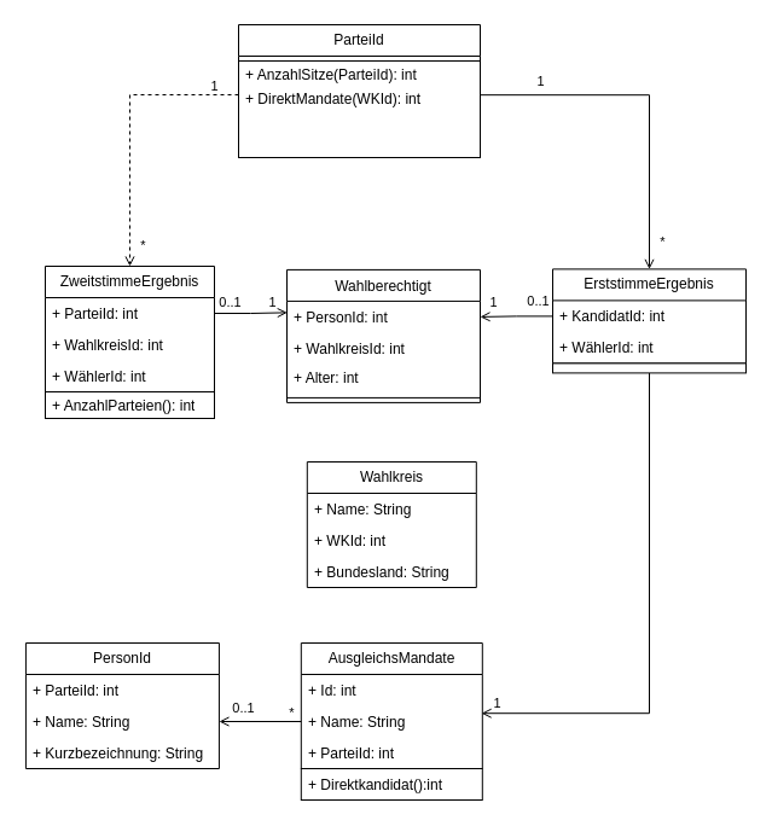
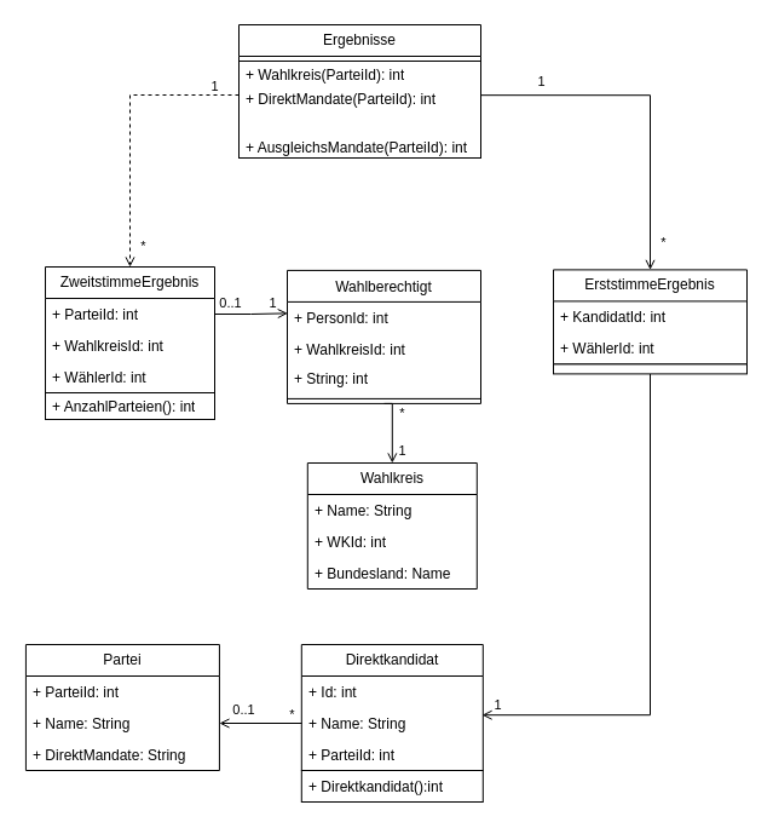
  <mxCell id="0" />
  <mxCell id="1" parent="0" />
- <mxCell id="2" value="PersonId" style="swimlane;fontStyle=0;childLayout=stackLayout;horizontal=1;startSize=26;fillColor=none;horizontalStack=0;resizeParent=1;resizeParentMax=0;resizeLast=0;collapsible=1;marginBottom=0;whiteSpace=wrap;html=1;" vertex="1" parent="1"><mxGeometry x="20.93" y="532" width="160" height="104" as="geometry"><mxRectangle x="40" y="460" width="70" height="30" as="alternateBounds" /></mxGeometry></mxCell>
+ <mxCell id="2" value="Partei" style="swimlane;fontStyle=0;childLayout=stackLayout;horizontal=1;startSize=26;fillColor=none;horizontalStack=0;resizeParent=1;resizeParentMax=0;resizeLast=0;collapsible=1;marginBottom=0;whiteSpace=wrap;html=1;" vertex="1" parent="1"><mxGeometry x="20.93" y="532" width="160" height="104" as="geometry"><mxRectangle x="40" y="460" width="70" height="30" as="alternateBounds" /></mxGeometry></mxCell>
  <mxCell id="3" value="+ ParteiId: int" style="text;strokeColor=none;fillColor=none;align=left;verticalAlign=top;spacingLeft=4;spacingRight=4;overflow=hidden;rotatable=0;points=[[0,0.5],[1,0.5]];portConstraint=eastwest;whiteSpace=wrap;html=1;" vertex="1" parent="2"><mxGeometry y="26" width="160" height="26" as="geometry" /></mxCell>
  <mxCell id="4" value="+ Name: String" style="text;strokeColor=none;fillColor=none;align=left;verticalAlign=top;spacingLeft=4;spacingRight=4;overflow=hidden;rotatable=0;points=[[0,0.5],[1,0.5]];portConstraint=eastwest;whiteSpace=wrap;html=1;" vertex="1" parent="2"><mxGeometry y="52" width="160" height="26" as="geometry" /></mxCell>
- <mxCell id="5" value="+ Kurzbezeichnung: String" style="text;strokeColor=none;fillColor=none;align=left;verticalAlign=top;spacingLeft=4;spacingRight=4;overflow=hidden;rotatable=0;points=[[0,0.5],[1,0.5]];portConstraint=eastwest;whiteSpace=wrap;html=1;" vertex="1" parent="2"><mxGeometry y="78" width="160" height="26" as="geometry" /></mxCell>
+ <mxCell id="5" value="+ DirektMandate: String" style="text;strokeColor=none;fillColor=none;align=left;verticalAlign=top;spacingLeft=4;spacingRight=4;overflow=hidden;rotatable=0;points=[[0,0.5],[1,0.5]];portConstraint=eastwest;whiteSpace=wrap;html=1;" vertex="1" parent="2"><mxGeometry y="78" width="160" height="26" as="geometry" /></mxCell>
  <mxCell id="6" value="Wahlkreis" style="swimlane;fontStyle=0;childLayout=stackLayout;horizontal=1;startSize=26;fillColor=none;horizontalStack=0;resizeParent=1;resizeParentMax=0;resizeLast=0;collapsible=1;marginBottom=0;whiteSpace=wrap;html=1;" vertex="1" parent="1"><mxGeometry x="253.8" y="382" width="140" height="104" as="geometry" /></mxCell>
  <mxCell id="7" value="+ Name: String" style="text;strokeColor=none;fillColor=none;align=left;verticalAlign=top;spacingLeft=4;spacingRight=4;overflow=hidden;rotatable=0;points=[[0,0.5],[1,0.5]];portConstraint=eastwest;whiteSpace=wrap;html=1;" vertex="1" parent="6"><mxGeometry y="26" width="140" height="26" as="geometry" /></mxCell>
  <mxCell id="8" value="+ WKId: int" style="text;strokeColor=none;fillColor=none;align=left;verticalAlign=top;spacingLeft=4;spacingRight=4;overflow=hidden;rotatable=0;points=[[0,0.5],[1,0.5]];portConstraint=eastwest;whiteSpace=wrap;html=1;" vertex="1" parent="6"><mxGeometry y="52" width="140" height="26" as="geometry" /></mxCell>
- <mxCell id="9" value="+ Bundesland: String" style="text;strokeColor=none;fillColor=none;align=left;verticalAlign=top;spacingLeft=4;spacingRight=4;overflow=hidden;rotatable=0;points=[[0,0.5],[1,0.5]];portConstraint=eastwest;whiteSpace=wrap;html=1;" vertex="1" parent="6"><mxGeometry y="78" width="140" height="26" as="geometry" /></mxCell>
+ <mxCell id="9" value="+ Bundesland: Name" style="text;strokeColor=none;fillColor=none;align=left;verticalAlign=top;spacingLeft=4;spacingRight=4;overflow=hidden;rotatable=0;points=[[0,0.5],[1,0.5]];portConstraint=eastwest;whiteSpace=wrap;html=1;" vertex="1" parent="6"><mxGeometry y="78" width="140" height="26" as="geometry" /></mxCell>
  <mxCell id="10" value="ZweitstimmeErgebnis" style="swimlane;fontStyle=0;childLayout=stackLayout;horizontal=1;startSize=26;fillColor=none;horizontalStack=0;resizeParent=1;resizeParentMax=0;resizeLast=0;collapsible=1;marginBottom=0;whiteSpace=wrap;html=1;" vertex="1" parent="1"><mxGeometry x="37" y="220" width="140" height="104" as="geometry" /></mxCell>
  <mxCell id="11" value="+ ParteiId: int" style="text;strokeColor=none;fillColor=none;align=left;verticalAlign=top;spacingLeft=4;spacingRight=4;overflow=hidden;rotatable=0;points=[[0,0.5],[1,0.5]];portConstraint=eastwest;whiteSpace=wrap;html=1;" vertex="1" parent="10"><mxGeometry y="26" width="140" height="26" as="geometry" /></mxCell>
  <mxCell id="12" value="+ WahlkreisId: int" style="text;strokeColor=none;fillColor=none;align=left;verticalAlign=top;spacingLeft=4;spacingRight=4;overflow=hidden;rotatable=0;points=[[0,0.5],[1,0.5]];portConstraint=eastwest;whiteSpace=wrap;html=1;" vertex="1" parent="10"><mxGeometry y="52" width="140" height="26" as="geometry" /></mxCell>
  <mxCell id="13" value="+ WählerId: int" style="text;strokeColor=none;fillColor=none;align=left;verticalAlign=top;spacingLeft=4;spacingRight=4;overflow=hidden;rotatable=0;points=[[0,0.5],[1,0.5]];portConstraint=eastwest;whiteSpace=wrap;html=1;" vertex="1" parent="10"><mxGeometry y="78" width="140" height="26" as="geometry" /></mxCell>
  <mxCell id="14" value="ErststimmeErgebnis" style="swimlane;fontStyle=0;childLayout=stackLayout;horizontal=1;startSize=26;fillColor=none;horizontalStack=0;resizeParent=1;resizeParentMax=0;resizeLast=0;collapsible=1;marginBottom=0;whiteSpace=wrap;html=1;" vertex="1" parent="1"><mxGeometry x="457" y="222.4" width="160" height="78" as="geometry" /></mxCell>
  <mxCell id="15" value="+ KandidatId: int" style="text;strokeColor=none;fillColor=none;align=left;verticalAlign=top;spacingLeft=4;spacingRight=4;overflow=hidden;rotatable=0;points=[[0,0.5],[1,0.5]];portConstraint=eastwest;whiteSpace=wrap;html=1;" vertex="1" parent="14"><mxGeometry y="26" width="160" height="26" as="geometry" /></mxCell>
  <mxCell id="16" value="+ WählerId: int" style="text;strokeColor=none;fillColor=none;align=left;verticalAlign=top;spacingLeft=4;spacingRight=4;overflow=hidden;rotatable=0;points=[[0,0.5],[1,0.5]];portConstraint=eastwest;whiteSpace=wrap;html=1;" vertex="1" parent="14"><mxGeometry y="52" width="160" height="26" as="geometry" /></mxCell>
  <mxCell id="17" style="edgeStyle=orthogonalEdgeStyle;rounded=0;orthogonalLoop=1;jettySize=auto;html=1;exitX=0;exitY=0.5;exitDx=0;exitDy=0;entryX=1;entryY=0.5;entryDx=0;entryDy=0;endArrow=open;endFill=0;" edge="1" parent="1" source="31" target="4"><mxGeometry relative="1" as="geometry" /></mxCell>
  <mxCell id="18" value="0..1" style="edgeLabel;html=1;align=center;verticalAlign=middle;resizable=0;points=[];" vertex="1" connectable="0" parent="17"><mxGeometry x="-0.141" relative="1" as="geometry"><mxPoint x="-19" y="-12" as="offset" /></mxGeometry></mxCell>
  <mxCell id="19" value="*" style="edgeLabel;html=1;align=center;verticalAlign=middle;resizable=0;points=[];" vertex="1" connectable="0" parent="17"><mxGeometry x="-0.359" y="-1" relative="1" as="geometry"><mxPoint x="14" y="-7" as="offset" /></mxGeometry></mxCell>
  <mxCell id="20" style="edgeStyle=orthogonalEdgeStyle;rounded=0;orthogonalLoop=1;jettySize=auto;html=1;exitX=0.995;exitY=0.239;exitDx=0;exitDy=0;endArrow=none;endFill=0;entryX=0.5;entryY=1;entryDx=0;entryDy=0;exitPerimeter=0;startArrow=open;startFill=0;" edge="1" parent="1" source="31" target="34"><mxGeometry relative="1" as="geometry"><mxPoint x="281" y="510" as="sourcePoint" /><mxPoint x="287" y="470" as="targetPoint" /><Array as="points" /></mxGeometry></mxCell>
  <mxCell id="21" value="1" style="edgeLabel;html=1;align=center;verticalAlign=middle;resizable=0;points=[];" vertex="1" connectable="0" parent="20"><mxGeometry x="-0.937" y="1" relative="1" as="geometry"><mxPoint x="-1" y="-8" as="offset" /></mxGeometry></mxCell>
- <mxCell id="22" value="ParteiId" style="swimlane;fontStyle=0;childLayout=stackLayout;horizontal=1;startSize=26;fillColor=none;horizontalStack=0;resizeParent=1;resizeParentMax=0;resizeLast=0;collapsible=1;marginBottom=0;whiteSpace=wrap;html=1;" vertex="1" parent="1"><mxGeometry x="197" y="20" width="200" height="48" as="geometry" /></mxCell>
+ <mxCell id="22" value="Ergebnisse" style="swimlane;fontStyle=0;childLayout=stackLayout;horizontal=1;startSize=26;fillColor=none;horizontalStack=0;resizeParent=1;resizeParentMax=0;resizeLast=0;collapsible=1;marginBottom=0;whiteSpace=wrap;html=1;" vertex="1" parent="1"><mxGeometry x="197" y="20" width="200" height="48" as="geometry" /></mxCell>
  <mxCell id="23" style="edgeStyle=orthogonalEdgeStyle;rounded=0;orthogonalLoop=1;jettySize=auto;html=1;entryX=0.5;entryY=0;entryDx=0;entryDy=0;endArrow=open;endFill=0;exitX=0;exitY=0.5;exitDx=0;exitDy=0;dashed=1;" edge="1" parent="1" source="39" target="10"><mxGeometry relative="1" as="geometry"><mxPoint x="207" y="100" as="sourcePoint" /></mxGeometry></mxCell>
  <mxCell id="24" value="*" style="edgeLabel;html=1;align=center;verticalAlign=middle;resizable=0;points=[];" vertex="1" connectable="0" parent="23"><mxGeometry x="0.847" relative="1" as="geometry"><mxPoint x="10" as="offset" /></mxGeometry></mxCell>
  <mxCell id="25" value="1" style="edgeLabel;html=1;align=center;verticalAlign=middle;resizable=0;points=[];" vertex="1" connectable="0" parent="23"><mxGeometry x="-0.927" y="-1" relative="1" as="geometry"><mxPoint x="-13" y="-7" as="offset" /></mxGeometry></mxCell>
  <mxCell id="26" style="edgeStyle=orthogonalEdgeStyle;rounded=0;orthogonalLoop=1;jettySize=auto;html=1;entryX=0.5;entryY=0;entryDx=0;entryDy=0;endArrow=open;endFill=0;exitX=1;exitY=0.352;exitDx=0;exitDy=0;exitPerimeter=0;" edge="1" parent="1" source="37" target="14"><mxGeometry relative="1" as="geometry"><mxPoint x="387" y="20" as="sourcePoint" /></mxGeometry></mxCell>
  <mxCell id="27" value="1" style="edgeLabel;html=1;align=center;verticalAlign=middle;resizable=0;points=[];" vertex="1" connectable="0" parent="26"><mxGeometry x="-0.719" y="1" relative="1" as="geometry"><mxPoint x="9" y="-11" as="offset" /></mxGeometry></mxCell>
  <mxCell id="28" value="*" style="edgeLabel;html=1;align=center;verticalAlign=middle;resizable=0;points=[];" vertex="1" connectable="0" parent="26"><mxGeometry x="0.834" y="-1" relative="1" as="geometry"><mxPoint x="11" as="offset" /></mxGeometry></mxCell>
- <mxCell id="29" value="AusgleichsMandate" style="swimlane;fontStyle=0;childLayout=stackLayout;horizontal=1;startSize=26;fillColor=none;horizontalStack=0;resizeParent=1;resizeParentMax=0;resizeLast=0;collapsible=1;marginBottom=0;whiteSpace=wrap;html=1;" vertex="1" parent="1"><mxGeometry x="248.8" y="532" width="150" height="104" as="geometry" /></mxCell>
+ <mxCell id="29" value="Direktkandidat" style="swimlane;fontStyle=0;childLayout=stackLayout;horizontal=1;startSize=26;fillColor=none;horizontalStack=0;resizeParent=1;resizeParentMax=0;resizeLast=0;collapsible=1;marginBottom=0;whiteSpace=wrap;html=1;" vertex="1" parent="1"><mxGeometry x="248.8" y="532" width="150" height="104" as="geometry" /></mxCell>
  <mxCell id="30" value="+ Id: int" style="text;strokeColor=none;fillColor=none;align=left;verticalAlign=top;spacingLeft=4;spacingRight=4;overflow=hidden;rotatable=0;points=[[0,0.5],[1,0.5]];portConstraint=eastwest;whiteSpace=wrap;html=1;" vertex="1" parent="29"><mxGeometry y="26" width="150" height="26" as="geometry" /></mxCell>
  <mxCell id="31" value="+ Name: String" style="text;strokeColor=none;fillColor=none;align=left;verticalAlign=top;spacingLeft=4;spacingRight=4;overflow=hidden;rotatable=0;points=[[0,0.5],[1,0.5]];portConstraint=eastwest;whiteSpace=wrap;html=1;" vertex="1" parent="29"><mxGeometry y="52" width="150" height="26" as="geometry" /></mxCell>
  <mxCell id="32" value="+ ParteiId: int" style="text;strokeColor=none;fillColor=none;align=left;verticalAlign=top;spacingLeft=4;spacingRight=4;overflow=hidden;rotatable=0;points=[[0,0.5],[1,0.5]];portConstraint=eastwest;whiteSpace=wrap;html=1;" vertex="1" parent="29"><mxGeometry y="78" width="150" height="26" as="geometry" /></mxCell>
  <mxCell id="33" value="" style="html=1;whiteSpace=wrap;align=left;" vertex="1" parent="1"><mxGeometry x="248.8" y="636" width="150" height="26" as="geometry" /></mxCell>
  <mxCell id="34" value="" style="html=1;whiteSpace=wrap;align=left;" vertex="1" parent="1"><mxGeometry x="457" y="300.4" width="160" height="8" as="geometry" /></mxCell>
  <mxCell id="35" value="" style="html=1;whiteSpace=wrap;align=left;" vertex="1" parent="1"><mxGeometry x="37" y="324" width="140" height="22" as="geometry" /></mxCell>
  <mxCell id="36" value="+ AnzahlParteien(): int" style="text;strokeColor=none;fillColor=none;align=left;verticalAlign=top;spacingLeft=4;spacingRight=4;overflow=hidden;rotatable=0;points=[[0,0.5],[1,0.5]];portConstraint=eastwest;whiteSpace=wrap;html=1;" vertex="1" parent="1"><mxGeometry x="37" y="322" width="140" height="24" as="geometry" /></mxCell>
  <mxCell id="37" value="" style="html=1;whiteSpace=wrap;align=left;" vertex="1" parent="1"><mxGeometry x="197" y="50" width="200" height="80" as="geometry" /></mxCell>
- <mxCell id="38" value="+ AnzahlSitze(ParteiId): int" style="text;strokeColor=none;fillColor=none;align=left;verticalAlign=top;spacingLeft=4;spacingRight=4;overflow=hidden;rotatable=0;points=[[0,0.5],[1,0.5]];portConstraint=eastwest;whiteSpace=wrap;html=1;" vertex="1" parent="1"><mxGeometry x="197" y="48" width="170" height="20" as="geometry" /></mxCell>
- <mxCell id="39" value="+ DirektMandate(WKId): int" style="text;strokeColor=none;fillColor=none;align=left;verticalAlign=top;spacingLeft=4;spacingRight=4;overflow=hidden;rotatable=0;points=[[0,0.5],[1,0.5]];portConstraint=eastwest;whiteSpace=wrap;html=1;" vertex="1" parent="1"><mxGeometry x="197" y="68" width="190" height="20" as="geometry" /></mxCell>
+ <mxCell id="38" value="+ Wahlkreis(ParteiId): int" style="text;strokeColor=none;fillColor=none;align=left;verticalAlign=top;spacingLeft=4;spacingRight=4;overflow=hidden;rotatable=0;points=[[0,0.5],[1,0.5]];portConstraint=eastwest;whiteSpace=wrap;html=1;" vertex="1" parent="1"><mxGeometry x="197" y="48" width="170" height="20" as="geometry" /></mxCell>
+ <mxCell id="39" value="+ DirektMandate(ParteiId): int" style="text;strokeColor=none;fillColor=none;align=left;verticalAlign=top;spacingLeft=4;spacingRight=4;overflow=hidden;rotatable=0;points=[[0,0.5],[1,0.5]];portConstraint=eastwest;whiteSpace=wrap;html=1;" vertex="1" parent="1"><mxGeometry x="197" y="68" width="190" height="20" as="geometry" /></mxCell>
+ <mxCell id="40" value="+ AusgleichsMandate(ParteiId): int" style="text;strokeColor=none;fillColor=none;align=left;verticalAlign=top;spacingLeft=4;spacingRight=4;overflow=hidden;rotatable=0;points=[[0,0.5],[1,0.5]];portConstraint=eastwest;whiteSpace=wrap;html=1;" vertex="1" parent="1"><mxGeometry x="197" y="108" width="200" height="20" as="geometry" /></mxCell>
  <mxCell id="41" value="+ Direktkandidat():int" style="text;strokeColor=none;fillColor=none;align=left;verticalAlign=top;spacingLeft=4;spacingRight=4;overflow=hidden;rotatable=0;points=[[0,0.5],[1,0.5]];portConstraint=eastwest;whiteSpace=wrap;html=1;" vertex="1" parent="1"><mxGeometry x="248.8" y="636" width="150" height="26" as="geometry" /></mxCell>
+ <mxCell id="42" style="edgeStyle=orthogonalEdgeStyle;rounded=0;orthogonalLoop=1;jettySize=auto;html=1;exitX=0.5;exitY=1;exitDx=0;exitDy=0;entryX=0.5;entryY=0;entryDx=0;entryDy=0;endArrow=open;endFill=0;" edge="1" parent="1" source="45" target="6"><mxGeometry relative="1" as="geometry"><Array as="points"><mxPoint x="324" y="333" /></Array></mxGeometry></mxCell>
+ <mxCell id="43" value="*" style="edgeLabel;html=1;align=center;verticalAlign=middle;resizable=0;points=[];" vertex="1" connectable="0" parent="42"><mxGeometry x="-0.058" relative="1" as="geometry"><mxPoint x="8" y="-12" as="offset" /></mxGeometry></mxCell>
+ <mxCell id="44" value="1" style="edgeLabel;html=1;align=center;verticalAlign=middle;resizable=0;points=[];" vertex="1" connectable="0" parent="42"><mxGeometry x="0.606" relative="1" as="geometry"><mxPoint x="8" as="offset" /></mxGeometry></mxCell>
  <mxCell id="45" value="&lt;span style=&quot;font-weight: normal;&quot;&gt;Wahlberechtigt&lt;/span&gt;" style="swimlane;fontStyle=1;align=center;verticalAlign=top;childLayout=stackLayout;horizontal=1;startSize=26;horizontalStack=0;resizeParent=1;resizeParentMax=0;resizeLast=0;collapsible=1;marginBottom=0;whiteSpace=wrap;html=1;" vertex="1" parent="1"><mxGeometry x="237" y="222.92" width="160" height="110" as="geometry" /></mxCell>
  <mxCell id="46" value="+ PersonId: int" style="text;strokeColor=none;fillColor=none;align=left;verticalAlign=top;spacingLeft=4;spacingRight=4;overflow=hidden;rotatable=0;points=[[0,0.5],[1,0.5]];portConstraint=eastwest;whiteSpace=wrap;html=1;" vertex="1" parent="45"><mxGeometry y="26" width="160" height="26" as="geometry" /></mxCell>
  <mxCell id="47" value="+ WahlkreisId: int&lt;div style=&quot;&quot;&gt;&lt;div&gt;&lt;br&gt;&lt;/div&gt;&lt;/div&gt;" style="text;strokeColor=none;fillColor=none;align=left;verticalAlign=top;spacingLeft=4;spacingRight=4;overflow=hidden;rotatable=0;points=[[0,0.5],[1,0.5]];portConstraint=eastwest;whiteSpace=wrap;html=1;" vertex="1" parent="45"><mxGeometry y="52" width="160" height="24" as="geometry" /></mxCell>
- <mxCell id="48" value="+ Alter: int" style="text;strokeColor=none;fillColor=none;align=left;verticalAlign=top;spacingLeft=4;spacingRight=4;overflow=hidden;rotatable=0;points=[[0,0.5],[1,0.5]];portConstraint=eastwest;whiteSpace=wrap;html=1;" vertex="1" parent="45"><mxGeometry y="76" width="160" height="26" as="geometry" /></mxCell>
+ <mxCell id="48" value="+ String: int" style="text;strokeColor=none;fillColor=none;align=left;verticalAlign=top;spacingLeft=4;spacingRight=4;overflow=hidden;rotatable=0;points=[[0,0.5],[1,0.5]];portConstraint=eastwest;whiteSpace=wrap;html=1;" vertex="1" parent="45"><mxGeometry y="76" width="160" height="26" as="geometry" /></mxCell>
  <mxCell id="49" value="" style="line;strokeWidth=1;fillColor=none;align=left;verticalAlign=middle;spacingTop=-1;spacingLeft=3;spacingRight=3;rotatable=0;labelPosition=right;points=[];portConstraint=eastwest;strokeColor=inherit;" vertex="1" parent="45"><mxGeometry y="102" width="160" height="8" as="geometry" /></mxCell>
- <mxCell id="50" style="edgeStyle=orthogonalEdgeStyle;rounded=0;orthogonalLoop=1;jettySize=auto;html=1;exitX=0;exitY=0.5;exitDx=0;exitDy=0;entryX=1;entryY=0.5;entryDx=0;entryDy=0;endArrow=open;endFill=0;" edge="1" parent="1" source="15" target="46"><mxGeometry relative="1" as="geometry" /></mxCell>
- <mxCell id="51" value="0..1" style="edgeLabel;html=1;align=center;verticalAlign=middle;resizable=0;points=[];" vertex="1" connectable="0" parent="50"><mxGeometry x="-0.735" y="1" relative="1" as="geometry"><mxPoint x="-5" y="-14" as="offset" /></mxGeometry></mxCell>
- <mxCell id="52" value="1" style="edgeLabel;html=1;align=center;verticalAlign=middle;resizable=0;points=[];" vertex="1" connectable="0" parent="50"><mxGeometry x="0.665" y="2" relative="1" as="geometry"><mxPoint y="-14" as="offset" /></mxGeometry></mxCell>
  <mxCell id="53" style="edgeStyle=orthogonalEdgeStyle;rounded=0;orthogonalLoop=1;jettySize=auto;html=1;exitX=1;exitY=0.5;exitDx=0;exitDy=0;entryX=0.002;entryY=0.363;entryDx=0;entryDy=0;entryPerimeter=0;endArrow=open;endFill=0;" edge="1" parent="1" source="11" target="46"><mxGeometry relative="1" as="geometry" /></mxCell>
  <mxCell id="54" value="0..1" style="edgeLabel;html=1;align=center;verticalAlign=middle;resizable=0;points=[];" vertex="1" connectable="0" parent="53"><mxGeometry x="-0.546" y="2" relative="1" as="geometry"><mxPoint x="-2" y="-8" as="offset" /></mxGeometry></mxCell>
  <mxCell id="55" value="1" style="edgeLabel;html=1;align=center;verticalAlign=middle;resizable=0;points=[];" vertex="1" connectable="0" parent="53"><mxGeometry x="0.696" y="1" relative="1" as="geometry"><mxPoint x="-4" y="-8" as="offset" /></mxGeometry></mxCell>
